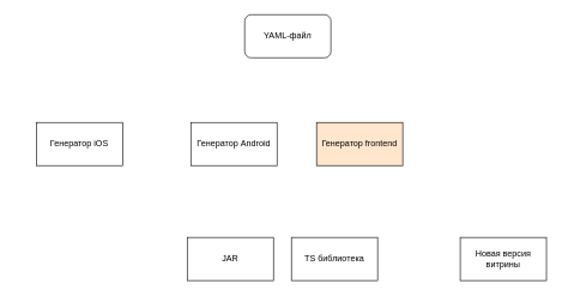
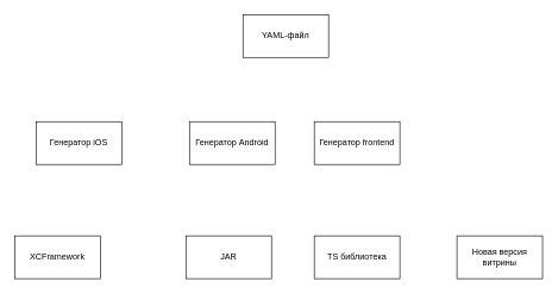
  <mxCell id="0" />
  <mxCell id="1" parent="0" />
- <mxCell id="2" value="YAML-файл" style="whiteSpace=wrap;html=1;rounded=1;" vertex="1" parent="1"><mxGeometry x="340" y="20" width="120" height="60" as="geometry" /></mxCell>
+ <mxCell id="2" value="YAML-файл" style="rounded=0;whiteSpace=wrap;html=1;" vertex="1" parent="1"><mxGeometry x="340" y="20" width="120" height="60" as="geometry" /></mxCell>
  <mxCell id="3" value="Генератор iOS" style="rounded=0;whiteSpace=wrap;html=1;" vertex="1" parent="1"><mxGeometry x="50" y="170" width="120" height="60" as="geometry" /></mxCell>
  <mxCell id="4" value="Генератор Android" style="rounded=0;whiteSpace=wrap;html=1;" vertex="1" parent="1"><mxGeometry x="265" y="170" width="120" height="60" as="geometry" /></mxCell>
- <mxCell id="5" value="Генератор frontend" style="rounded=0;whiteSpace=wrap;html=1;fillColor=#ffe6cc;" vertex="1" parent="1"><mxGeometry x="440" y="170" width="120" height="60" as="geometry" /></mxCell>
+ <mxCell id="5" value="Генератор frontend" style="rounded=0;whiteSpace=wrap;html=1;" vertex="1" parent="1"><mxGeometry x="440" y="170" width="120" height="60" as="geometry" /></mxCell>
+ <mxCell id="6" value="XCFramework" style="rounded=0;whiteSpace=wrap;html=1;" vertex="1" parent="1"><mxGeometry x="20" y="330" width="120" height="60" as="geometry" /></mxCell>
  <mxCell id="7" value="JAR" style="rounded=0;whiteSpace=wrap;html=1;" vertex="1" parent="1"><mxGeometry x="260" y="330" width="120" height="60" as="geometry" /></mxCell>
  <mxCell id="8" value="Новая версия витрины" style="rounded=0;whiteSpace=wrap;html=1;" vertex="1" parent="1"><mxGeometry x="640" y="330" width="120" height="60" as="geometry" /></mxCell>
- <mxCell id="9" value="TS библиотека" style="rounded=0;whiteSpace=wrap;html=1;" vertex="1" parent="1"><mxGeometry x="405" y="330" width="120" height="60" as="geometry" /></mxCell>
+ <mxCell id="9" value="TS библиотека" style="rounded=0;whiteSpace=wrap;html=1;" vertex="1" parent="1"><mxGeometry x="440" y="330" width="120" height="60" as="geometry" /></mxCell>
